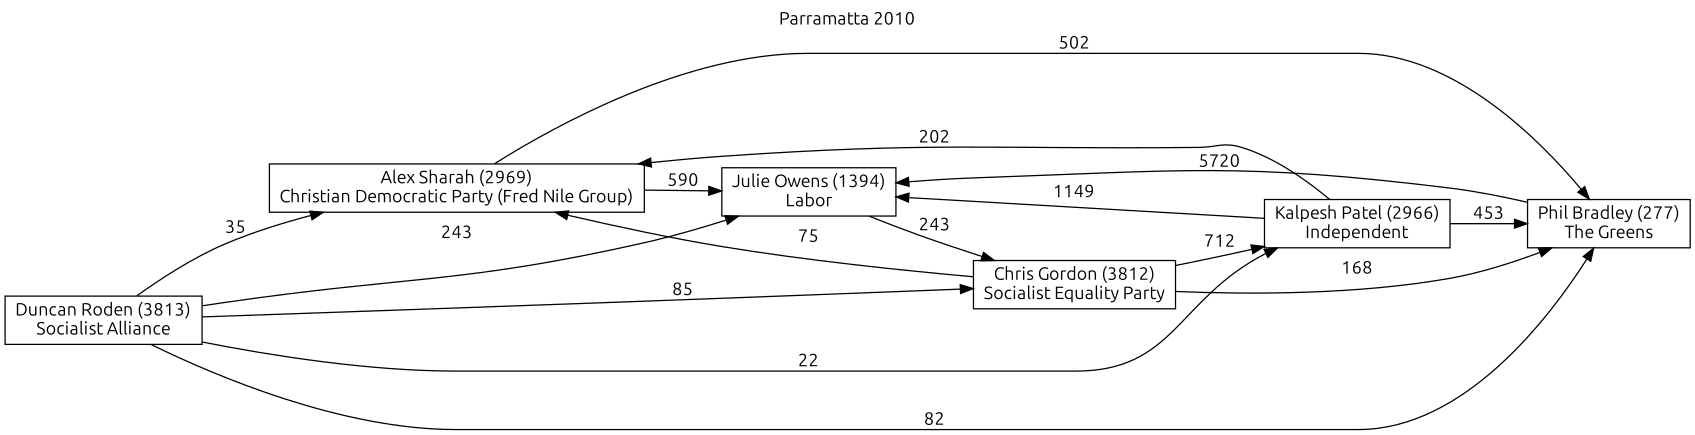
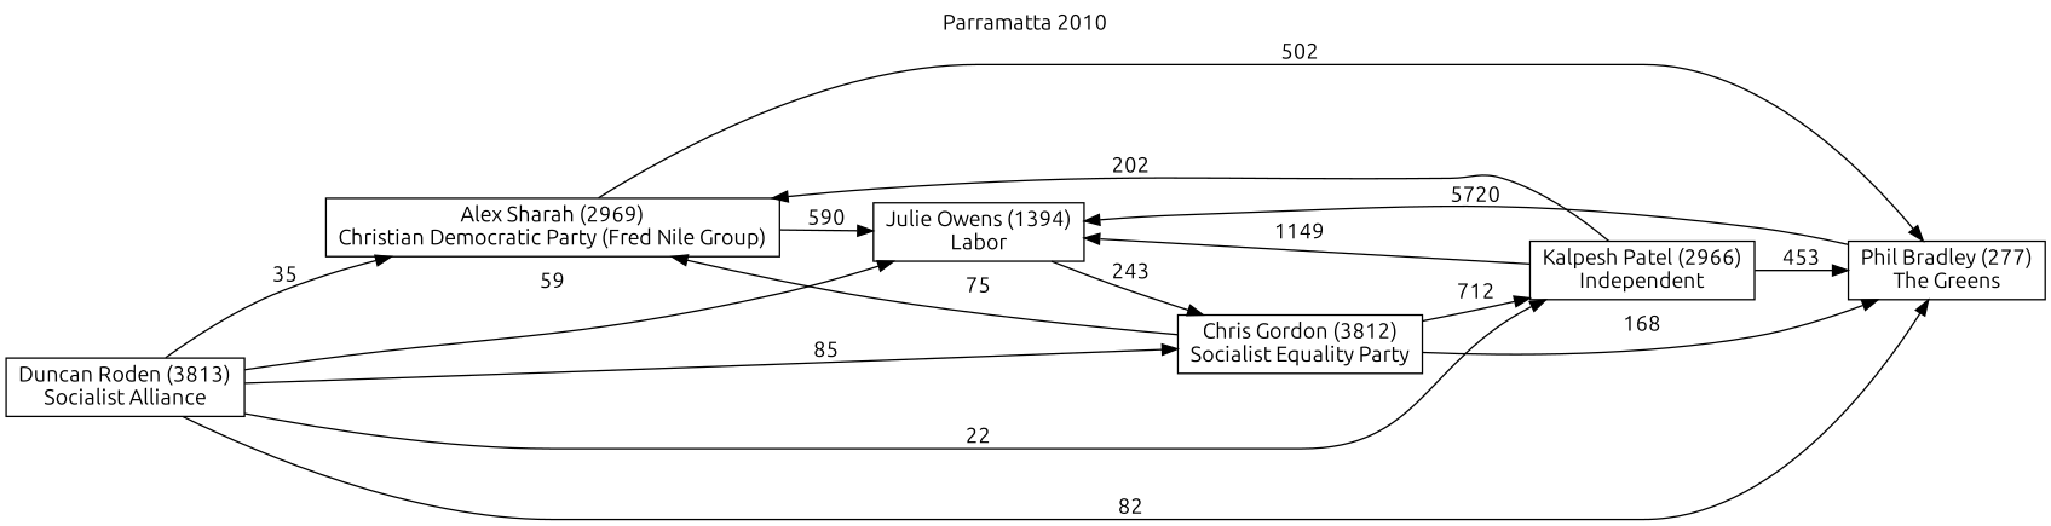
  digraph {
    fontname=Ubuntu
    label="Parramatta 2010"
    labelloc=t
    mclimit=10
    rankdir=LR
    node [fontname=Ubuntu shape=box]
    edge [fontname=Ubuntu]
    n1 [label="Alex Sharah (2969)\nChristian Democratic Party (Fred Nile Group)"]
    n2 [label="Julie Owens (1394)\nLabor"]
    n3 [label="Phil Bradley (277)\nThe Greens"]
    n4 [label="Chris Gordon (3812)\nSocialist Equality Party"]
    n5 [label="Kalpesh Patel (2966)\nIndependent"]
    n6 [label="Duncan Roden (3813)\nSocialist Alliance"]
    n1 -> n2 [label=590]
    n1 -> n3 [label=502]
    n2 -> n4 [label=243]
    n3 -> n2 [label=5720]
    n4 -> n1 [label=75]
    n4 -> n3 [label=168]
    n4 -> n5 [label=712]
    n5 -> n1 [label=202]
    n5 -> n2 [label=1149]
    n5 -> n3 [label=453]
    n6 -> n1 [label=35]
-   n6 -> n2 [label=243]
+   n6 -> n2 [label=59]
    n6 -> n3 [label=82]
    n6 -> n4 [label=85]
    n6 -> n5 [label=22]
  }
